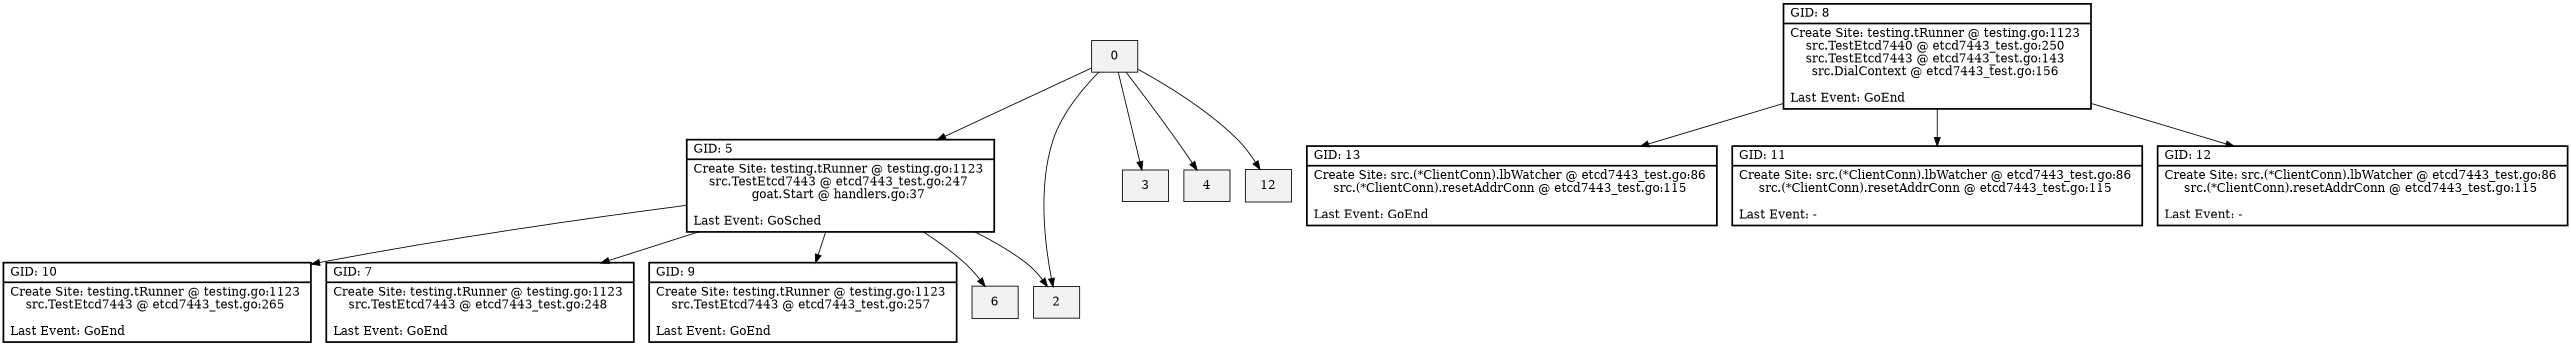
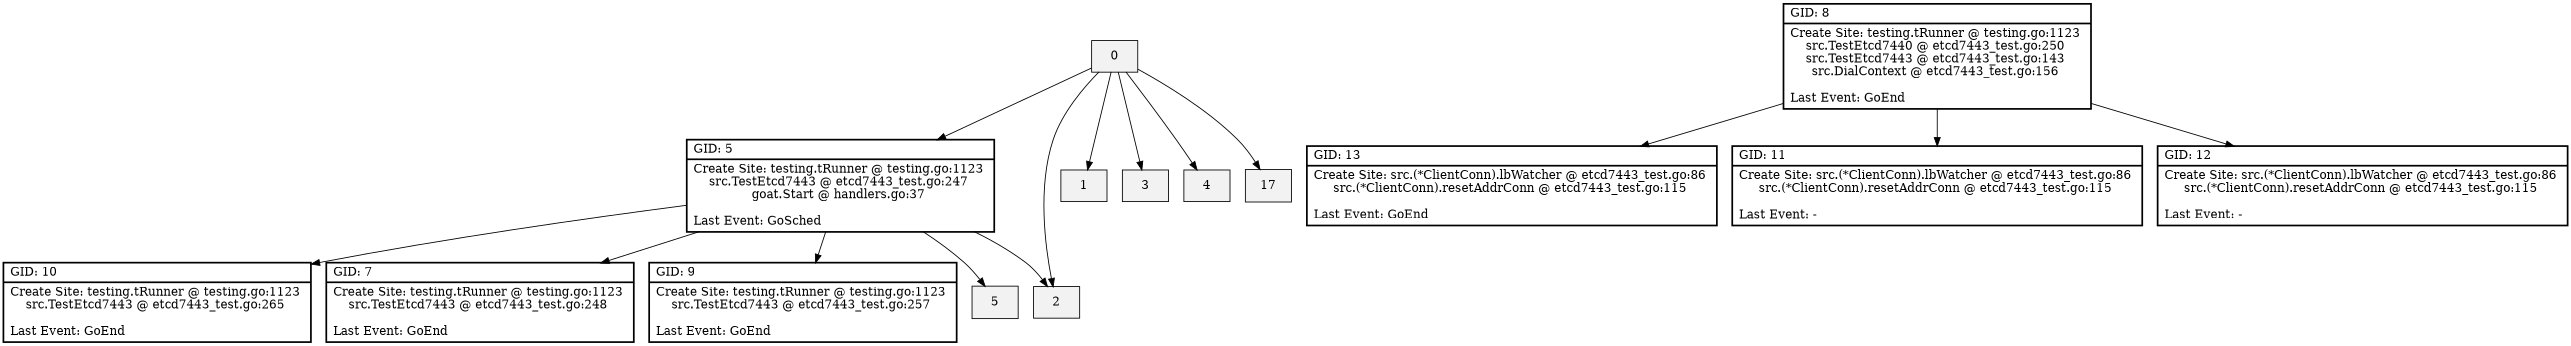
  digraph {
    node [fillcolor=gray95 shape=record style=bold]
    n1 [label="{ GID: 5\l | Create Site: testing.tRunner @ testing.go:1123 \nsrc.TestEtcd7443 @ etcd7443_test.go:247 \ngoat.Start @ handlers.go:37 \n\lLast Event: GoSched\l }"]
    n2 [label="{ GID: 10\l | Create Site: testing.tRunner @ testing.go:1123 \nsrc.TestEtcd7443 @ etcd7443_test.go:265 \n\lLast Event: GoEnd\l }"]
    n3 [label="{ GID: 7\l | Create Site: testing.tRunner @ testing.go:1123 \nsrc.TestEtcd7443 @ etcd7443_test.go:248 \n\lLast Event: GoEnd\l }"]
    n4 [label="{ GID: 9\l | Create Site: testing.tRunner @ testing.go:1123 \nsrc.TestEtcd7443 @ etcd7443_test.go:257 \n\lLast Event: GoEnd\l }"]
-   6 [style=filled]
+   6 [style=filled label=5]
    2 [style=filled]
    n7 [label="{ GID: 8\l | Create Site: testing.tRunner @ testing.go:1123 \nsrc.TestEtcd7440 @ etcd7443_test.go:250 \nsrc.TestEtcd7443 @ etcd7443_test.go:143 \nsrc.DialContext @ etcd7443_test.go:156 \n\lLast Event: GoEnd\l }"]
    n8 [label="{ GID: 13\l | Create Site: src.(*ClientConn).lbWatcher @ etcd7443_test.go:86 \nsrc.(*ClientConn).resetAddrConn @ etcd7443_test.go:115 \n\lLast Event: GoEnd\l }"]
    n9 [label="{ GID: 11\l | Create Site: src.(*ClientConn).lbWatcher @ etcd7443_test.go:86 \nsrc.(*ClientConn).resetAddrConn @ etcd7443_test.go:115 \n\lLast Event: -\l }"]
    n10 [label="{ GID: 12\l | Create Site: src.(*ClientConn).lbWatcher @ etcd7443_test.go:86 \nsrc.(*ClientConn).resetAddrConn @ etcd7443_test.go:115 \n\lLast Event: -\l }"]
    0 [style=filled]
+   1 [style=filled]
    3 [style=filled]
    4 [style=filled]
-   17 [style=filled label=12]
+   17 [style=filled]
    n1 -> n2
    n1 -> n3
    n1 -> n4
    n1 -> 6
    n1 -> 2
    n7 -> n8
    n7 -> n9
    n7 -> n10
    0 -> n1
    0 -> 2
+   0 -> 1
    0 -> 3
    0 -> 4
    0 -> 17
  }
